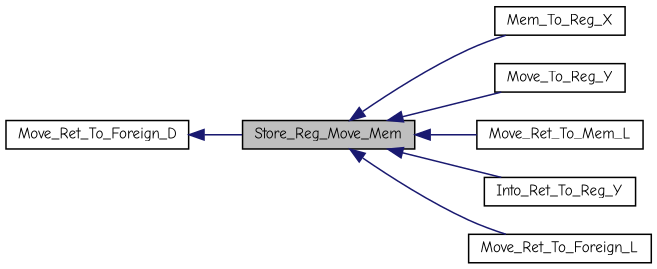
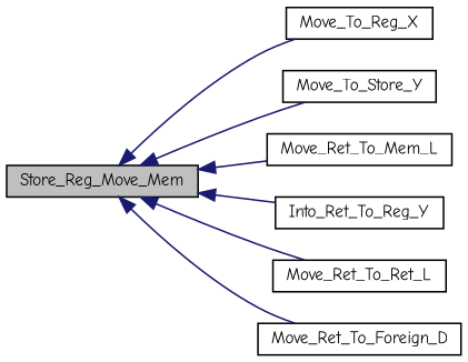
  digraph {
    fontname="Comic Neue"
    rankdir=LR
    node [color=black fillcolor=white fontname="Comic Neue" fontsize=10 shape=record style=filled]
    edge [color=midnightblue dir=back fontname="Comic Neue" fontsize=10 labelfontname=Helvetica labelfontsize=10 style=solid]
    n1 [fillcolor=grey75 fontcolor=black height=0.2 label=Store_Reg_Move_Mem width=0.4]
-   n2 [height=0.2 label=Mem_To_Reg_X width=0.4]
-   n3 [height=0.2 label=Move_To_Reg_Y width=0.4]
+   n2 [height=0.2 label=Move_To_Reg_X width=0.4]
+   n3 [height=0.2 label=Move_To_Store_Y width=0.4]
    n4 [height=0.2 label=Move_Ret_To_Mem_L width=0.4]
    n5 [height=0.2 label=Into_Ret_To_Reg_Y width=0.4]
-   n6 [height=0.2 label=Move_Ret_To_Foreign_L width=0.4]
+   n6 [height=0.2 label=Move_Ret_To_Ret_L width=0.4]
    n7 [height=0.2 label=Move_Ret_To_Foreign_D width=0.4]
    n1 -> n2
    n1 -> n3
    n1 -> n4
    n1 -> n5
    n1 -> n6
-   n7 -> n1
+   n1 -> n7
  }
